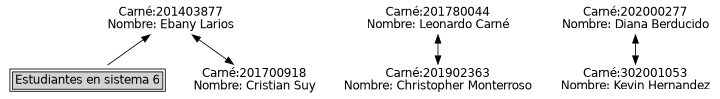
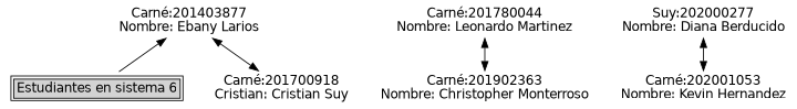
  digraph {
    node [fontname=Helvetica shape=none]
    edge [dir=both]
    n1 [label=< <table> <tr><td bgcolor="lightgray">Estudiantes en sistema 6</td></tr></table> >]
    n2 [label="Carné:201403877\nNombre: Ebany Larios"]
-   n3 [label="Carné:201700918\nNombre: Cristian Suy"]
-   n4 [label="Carné:201780044\nNombre: Leonardo Carné"]
+   n3 [label="Carné:201700918\nCristian: Cristian Suy"]
+   n4 [label="Carné:201780044\nNombre: Leonardo Martinez"]
    n5 [label="Carné:201902363\nNombre: Christopher Monterroso"]
-   n6 [label="Carné:202000277\nNombre: Diana Berducido"]
-   n7 [label="Carné:302001053\nNombre: Kevin Hernandez"]
+   n6 [label="Suy:202000277\nNombre: Diana Berducido"]
+   n7 [label="Carné:202001053\nNombre: Kevin Hernandez"]
    n2 -> n1 [dir=back]
    n2 -> n3
    n4 -> n5
    n6 -> n7
  }
